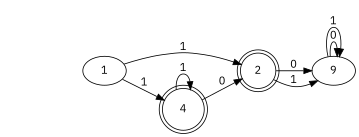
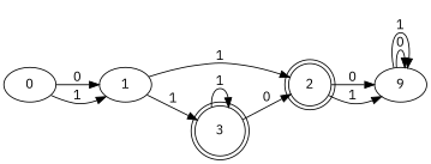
  digraph {
    fontname="IBM Plex Sans"
    rankdir=LR
    node [fontname="IBM Plex Sans"]
    edge [fontname="IBM Plex Sans"]
+   n1 [label=0]
    n2 [label=1]
    n3 [label=2 shape=doublecircle]
-   n4 [label=4 shape=doublecircle]
+   n4 [label=3 shape=doublecircle]
    n5 [label=9]
+   n1 -> n2 [label=0]
+   n1 -> n2 [label=1]
    n2 -> n3 [label=1]
    n2 -> n4 [label=1]
    n3 -> n5 [label=0]
    n3 -> n5 [label=1]
    n4 -> n3 [label=0]
    n4 -> n4 [label=1]
    n5 -> n5 [label=0]
    n5 -> n5 [label=1]
  }
